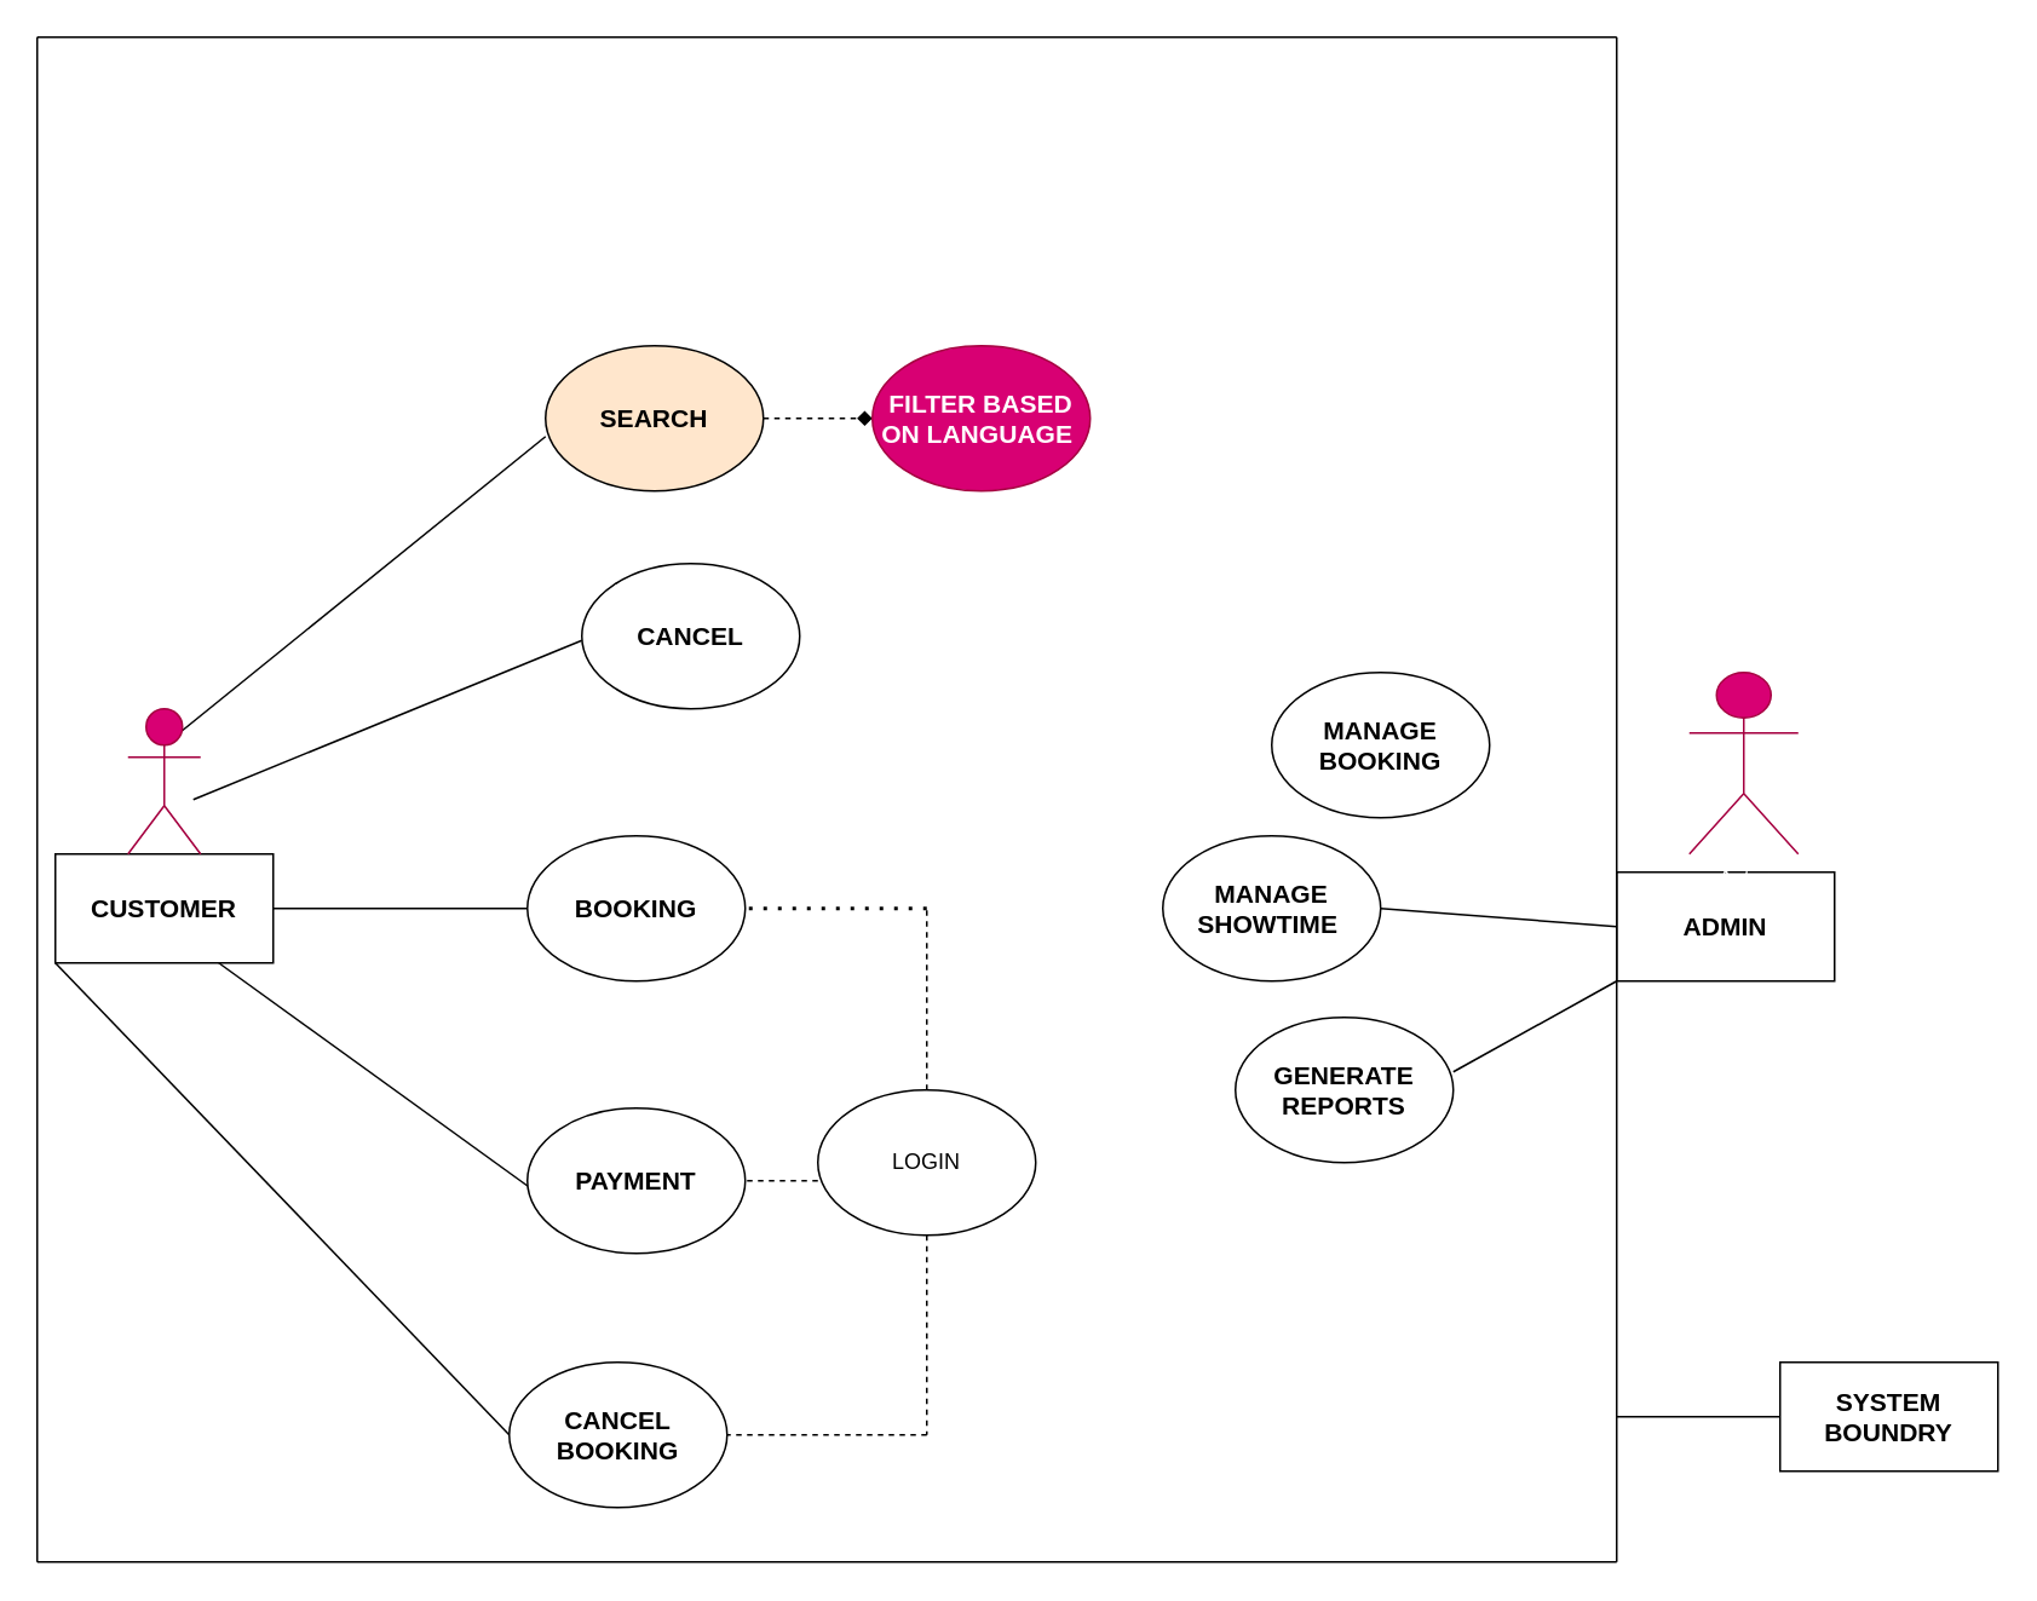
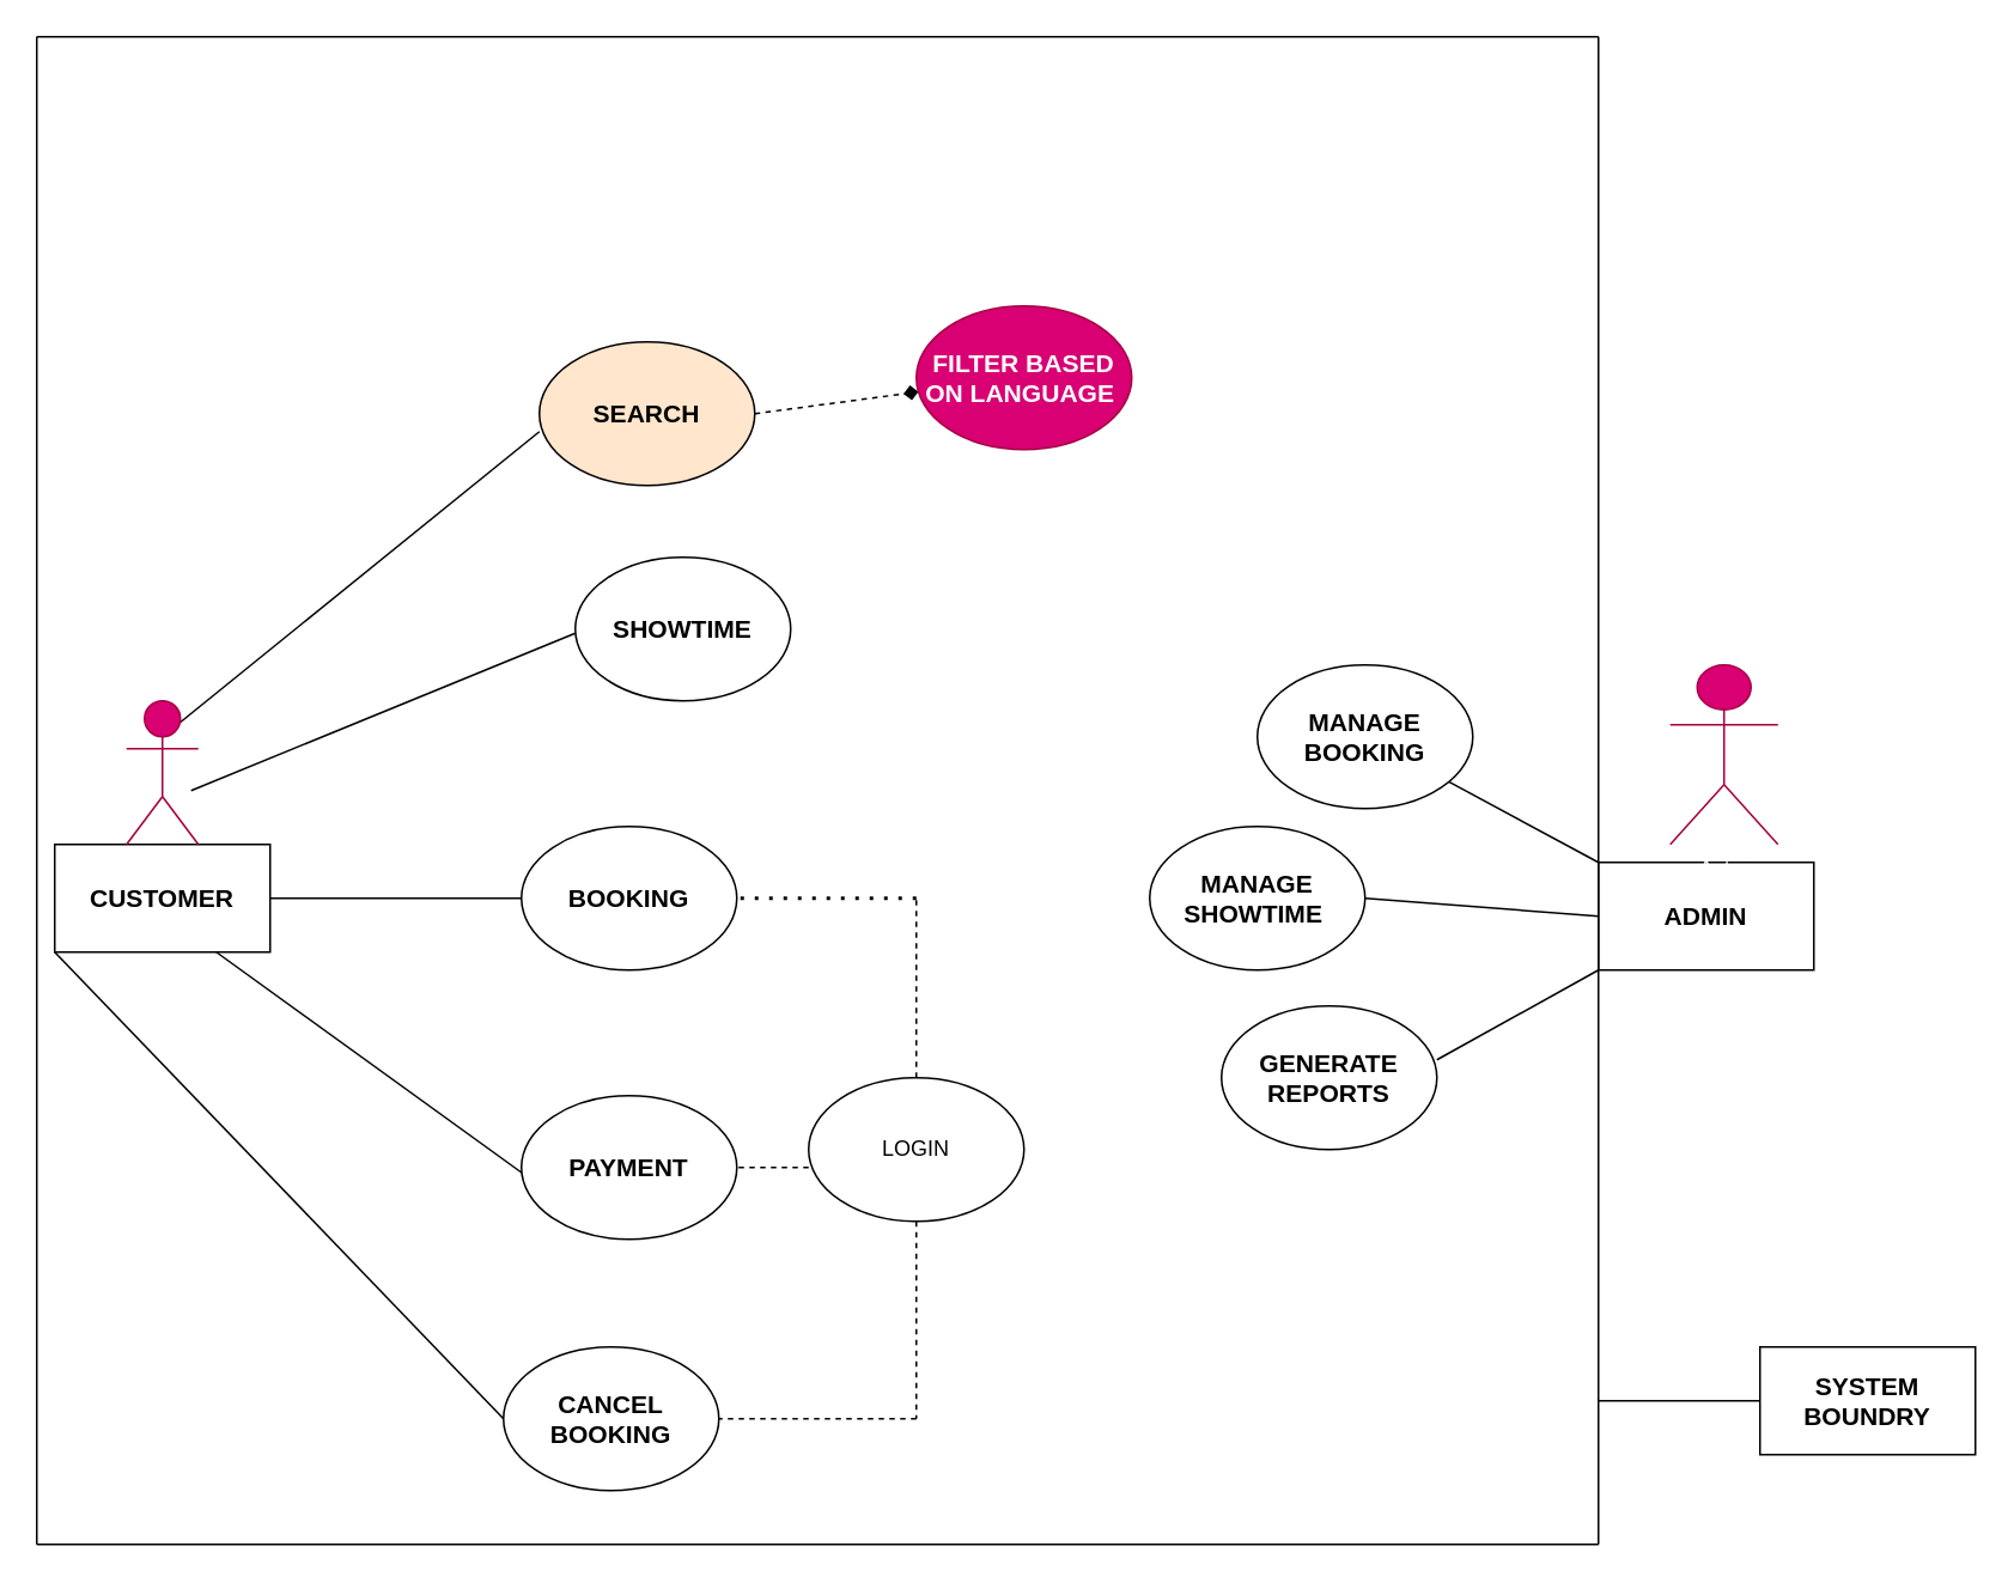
  <mxCell id="0" />
  <mxCell id="1" parent="0" />
  <mxCell id="2" value="&lt;h3&gt;CUSTOMER&lt;/h3&gt;" style="rounded=0;whiteSpace=wrap;html=1;" vertex="1" parent="1"><mxGeometry x="30" y="470" width="120" height="60" as="geometry" /></mxCell>
  <mxCell id="3" value="" style="endArrow=none;html=1;rounded=0;entryX=0.5;entryY=0;entryDx=0;entryDy=0;" edge="1" parent="1"><mxGeometry width="50" height="50" relative="1" as="geometry"><mxPoint x="300" y="240" as="sourcePoint" /><mxPoint x="90" y="410" as="targetPoint" /></mxGeometry></mxCell>
  <mxCell id="4" value="&lt;h3&gt;SEARCH&lt;/h3&gt;" style="ellipse;whiteSpace=wrap;html=1;fillColor=#ffe6cc;" vertex="1" parent="1"><mxGeometry x="300" y="190" width="120" height="80" as="geometry" /></mxCell>
  <mxCell id="5" value="" style="endArrow=none;html=1;rounded=0;exitX=0.9;exitY=0.5;exitDx=0;exitDy=0;exitPerimeter=0;" edge="1" parent="1"><mxGeometry width="50" height="50" relative="1" as="geometry"><mxPoint x="106" y="440" as="sourcePoint" /><mxPoint x="320" y="352.295" as="targetPoint" /></mxGeometry></mxCell>
- <mxCell id="6" value="&lt;h3&gt;CANCEL&lt;/h3&gt;" style="ellipse;whiteSpace=wrap;html=1;" vertex="1" parent="1"><mxGeometry x="320" y="310" width="120" height="80" as="geometry" /></mxCell>
+ <mxCell id="6" value="&lt;h3&gt;SHOWTIME&lt;/h3&gt;" style="ellipse;whiteSpace=wrap;html=1;" vertex="1" parent="1"><mxGeometry x="320" y="310" width="120" height="80" as="geometry" /></mxCell>
  <mxCell id="7" value="" style="endArrow=none;html=1;rounded=0;exitX=1;exitY=0.5;exitDx=0;exitDy=0;" edge="1" parent="1" source="2"><mxGeometry width="50" height="50" relative="1" as="geometry"><mxPoint x="310" y="370" as="sourcePoint" /><mxPoint x="290" y="500" as="targetPoint" /></mxGeometry></mxCell>
  <mxCell id="8" value="&lt;h3&gt;BOOKING&lt;/h3&gt;" style="ellipse;whiteSpace=wrap;html=1;" vertex="1" parent="1"><mxGeometry x="290" y="460" width="120" height="80" as="geometry" /></mxCell>
  <mxCell id="9" value="" style="endArrow=none;html=1;rounded=0;exitX=0.75;exitY=1;exitDx=0;exitDy=0;" edge="1" parent="1" source="2"><mxGeometry width="50" height="50" relative="1" as="geometry"><mxPoint x="310" y="370" as="sourcePoint" /><mxPoint x="300" y="660" as="targetPoint" /></mxGeometry></mxCell>
  <mxCell id="10" value="&lt;h3&gt;PAYMENT&lt;/h3&gt;" style="ellipse;whiteSpace=wrap;html=1;" vertex="1" parent="1"><mxGeometry x="290" y="610" width="120" height="80" as="geometry" /></mxCell>
  <mxCell id="11" value="" style="endArrow=none;html=1;rounded=0;exitX=0;exitY=1;exitDx=0;exitDy=0;" edge="1" parent="1" source="2"><mxGeometry width="50" height="50" relative="1" as="geometry"><mxPoint x="60" y="540" as="sourcePoint" /><mxPoint x="280" y="790" as="targetPoint" /></mxGeometry></mxCell>
  <mxCell id="12" value="&lt;h3&gt;CANCEL BOOKING&lt;/h3&gt;" style="ellipse;whiteSpace=wrap;html=1;" vertex="1" parent="1"><mxGeometry x="280" y="750" width="120" height="80" as="geometry" /></mxCell>
  <mxCell id="13" value="&lt;h3&gt;ADMIN&lt;/h3&gt;" style="rounded=0;whiteSpace=wrap;html=1;" vertex="1" parent="1"><mxGeometry x="890" y="480" width="120" height="60" as="geometry" /></mxCell>
  <mxCell id="14" value="" style="endArrow=diamond;dashed=1;html=1;rounded=0;exitX=1;exitY=0.5;exitDx=0;exitDy=0;" edge="1" parent="1" source="4" target="15"><mxGeometry width="50" height="50" relative="1" as="geometry"><mxPoint x="260" y="480" as="sourcePoint" /><mxPoint x="540" y="230" as="targetPoint" /></mxGeometry></mxCell>
- <mxCell id="15" value="&lt;h3&gt;FILTER BASED ON LANGUAGE&amp;nbsp;&lt;/h3&gt;" style="ellipse;whiteSpace=wrap;html=1;fillColor=#d80073;fontColor=#ffffff;strokeColor=#A50040;" vertex="1" parent="1"><mxGeometry x="480" y="190" width="120" height="80" as="geometry" /></mxCell>
+ <mxCell id="15" value="&lt;h3&gt;FILTER BASED ON LANGUAGE&amp;nbsp;&lt;/h3&gt;" style="ellipse;whiteSpace=wrap;html=1;fillColor=#d80073;fontColor=#ffffff;strokeColor=#A50040;" vertex="1" parent="1"><mxGeometry x="510" y="170" width="120" height="80" as="geometry" /></mxCell>
  <mxCell id="16" value="" style="endArrow=none;dashed=1;html=1;dashPattern=1 3;strokeWidth=2;rounded=0;entryX=1;entryY=0.5;entryDx=0;entryDy=0;" edge="1" parent="1" target="8"><mxGeometry width="50" height="50" relative="1" as="geometry"><mxPoint x="510" y="500" as="sourcePoint" /><mxPoint x="310" y="430" as="targetPoint" /></mxGeometry></mxCell>
  <mxCell id="17" value="" style="endArrow=none;dashed=1;html=1;rounded=0;entryX=1;entryY=0.5;entryDx=0;entryDy=0;" edge="1" parent="1" target="10"><mxGeometry width="50" height="50" relative="1" as="geometry"><mxPoint x="510" y="650" as="sourcePoint" /><mxPoint x="310" y="430" as="targetPoint" /></mxGeometry></mxCell>
  <mxCell id="18" value="" style="endArrow=none;dashed=1;html=1;rounded=0;entryX=1;entryY=0.5;entryDx=0;entryDy=0;" edge="1" parent="1" target="12"><mxGeometry width="50" height="50" relative="1" as="geometry"><mxPoint x="510" y="790" as="sourcePoint" /><mxPoint x="310" y="430" as="targetPoint" /></mxGeometry></mxCell>
  <mxCell id="19" value="" style="endArrow=none;dashed=1;html=1;rounded=0;" edge="1" parent="1" source="22"><mxGeometry width="50" height="50" relative="1" as="geometry"><mxPoint x="510" y="650" as="sourcePoint" /><mxPoint x="510" y="500" as="targetPoint" /></mxGeometry></mxCell>
  <mxCell id="20" value="" style="endArrow=none;dashed=1;html=1;rounded=0;" edge="1" parent="1"><mxGeometry width="50" height="50" relative="1" as="geometry"><mxPoint x="510" y="650" as="sourcePoint" /><mxPoint x="510" y="790" as="targetPoint" /></mxGeometry></mxCell>
  <mxCell id="21" value="" style="endArrow=none;dashed=1;html=1;rounded=0;" edge="1" parent="1" target="22"><mxGeometry width="50" height="50" relative="1" as="geometry"><mxPoint x="510" y="650" as="sourcePoint" /><mxPoint x="510" y="500" as="targetPoint" /></mxGeometry></mxCell>
  <mxCell id="22" value="LOGIN" style="ellipse;whiteSpace=wrap;html=1;" vertex="1" parent="1"><mxGeometry x="450" y="600" width="120" height="80" as="geometry" /></mxCell>
+ <mxCell id="23" value="" style="endArrow=none;html=1;rounded=0;exitX=0;exitY=0;exitDx=0;exitDy=0;" edge="1" parent="1" source="13" target="24"><mxGeometry width="50" height="50" relative="1" as="geometry"><mxPoint x="830" y="440" as="sourcePoint" /><mxPoint x="830" y="420" as="targetPoint" /></mxGeometry></mxCell>
  <mxCell id="24" value="&lt;h3&gt;MANAGE BOOKING&lt;/h3&gt;" style="ellipse;whiteSpace=wrap;html=1;" vertex="1" parent="1"><mxGeometry x="700" y="370" width="120" height="80" as="geometry" /></mxCell>
  <mxCell id="25" value="" style="endArrow=none;html=1;rounded=0;entryX=0;entryY=0.5;entryDx=0;entryDy=0;" edge="1" parent="1" target="13"><mxGeometry width="50" height="50" relative="1" as="geometry"><mxPoint x="760" y="500" as="sourcePoint" /><mxPoint x="800" y="490" as="targetPoint" /><Array as="points" /></mxGeometry></mxCell>
  <mxCell id="26" value="&lt;h3&gt;MANAGE SHOWTIME&amp;nbsp;&lt;/h3&gt;" style="ellipse;whiteSpace=wrap;html=1;" vertex="1" parent="1"><mxGeometry x="640" y="460" width="120" height="80" as="geometry" /></mxCell>
  <mxCell id="27" value="" style="endArrow=none;html=1;rounded=0;entryX=0;entryY=1;entryDx=0;entryDy=0;" edge="1" parent="1" target="13"><mxGeometry width="50" height="50" relative="1" as="geometry"><mxPoint x="800" y="590" as="sourcePoint" /><mxPoint x="620" y="430" as="targetPoint" /></mxGeometry></mxCell>
  <mxCell id="28" value="&lt;h3&gt;GENERATE REPORTS&lt;/h3&gt;" style="ellipse;whiteSpace=wrap;html=1;" vertex="1" parent="1"><mxGeometry x="680" y="560" width="120" height="80" as="geometry" /></mxCell>
  <mxCell id="29" value="" style="endArrow=none;html=1;rounded=0;" edge="1" parent="1"><mxGeometry width="50" height="50" relative="1" as="geometry"><mxPoint x="20" y="860" as="sourcePoint" /><mxPoint x="20" y="20" as="targetPoint" /></mxGeometry></mxCell>
  <mxCell id="30" value="" style="endArrow=none;html=1;rounded=0;" edge="1" parent="1"><mxGeometry width="50" height="50" relative="1" as="geometry"><mxPoint x="890" y="20" as="sourcePoint" /><mxPoint x="20" y="20" as="targetPoint" /></mxGeometry></mxCell>
  <mxCell id="31" value="" style="endArrow=none;html=1;rounded=0;" edge="1" parent="1"><mxGeometry width="50" height="50" relative="1" as="geometry"><mxPoint x="20" y="860" as="sourcePoint" /><mxPoint x="890" y="860" as="targetPoint" /></mxGeometry></mxCell>
  <mxCell id="32" value="" style="endArrow=none;html=1;rounded=0;" edge="1" parent="1"><mxGeometry width="50" height="50" relative="1" as="geometry"><mxPoint x="890" y="860" as="sourcePoint" /><mxPoint x="890" y="20" as="targetPoint" /></mxGeometry></mxCell>
  <mxCell id="33" value="" style="endArrow=none;html=1;rounded=0;" edge="1" parent="1"><mxGeometry width="50" height="50" relative="1" as="geometry"><mxPoint x="890" y="780" as="sourcePoint" /><mxPoint x="980" y="780" as="targetPoint" /></mxGeometry></mxCell>
  <mxCell id="34" value="&lt;h3&gt;SYSTEM BOUNDRY&lt;/h3&gt;" style="rounded=0;whiteSpace=wrap;html=1;" vertex="1" parent="1"><mxGeometry x="980" y="750" width="120" height="60" as="geometry" /></mxCell>
  <mxCell id="35" value="Actor" style="shape=umlActor;verticalLabelPosition=bottom;verticalAlign=top;html=1;outlineConnect=0;fillColor=#d80073;fontColor=#ffffff;strokeColor=#A50040;" vertex="1" parent="1"><mxGeometry x="70" y="390" width="40" height="80" as="geometry" /></mxCell>
  <mxCell id="36" value="Actor" style="shape=umlActor;verticalLabelPosition=bottom;verticalAlign=top;html=1;outlineConnect=0;fillColor=#d80073;fontColor=#ffffff;strokeColor=#A50040;" vertex="1" parent="1"><mxGeometry x="930" y="370" width="60" height="100" as="geometry" /></mxCell>
